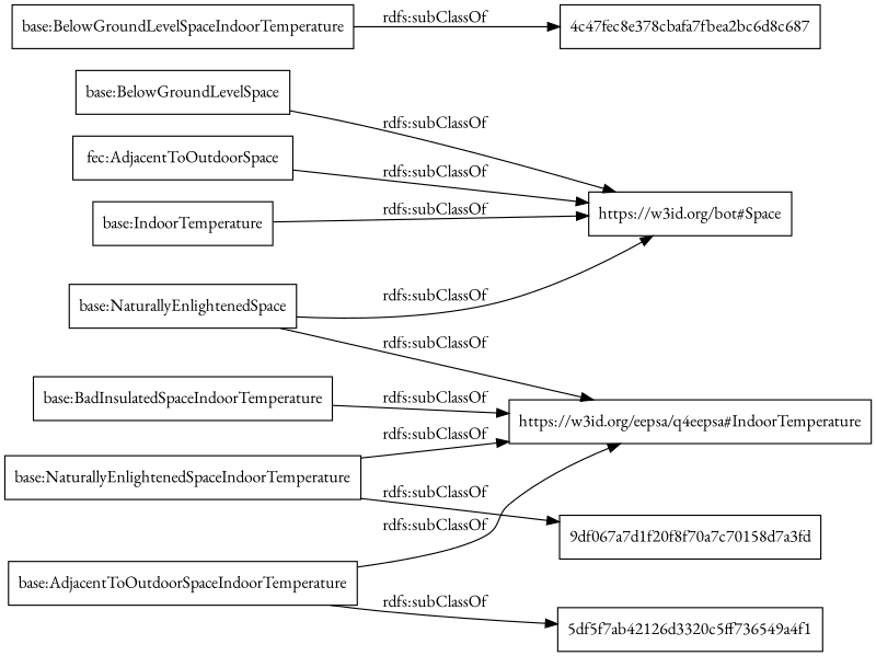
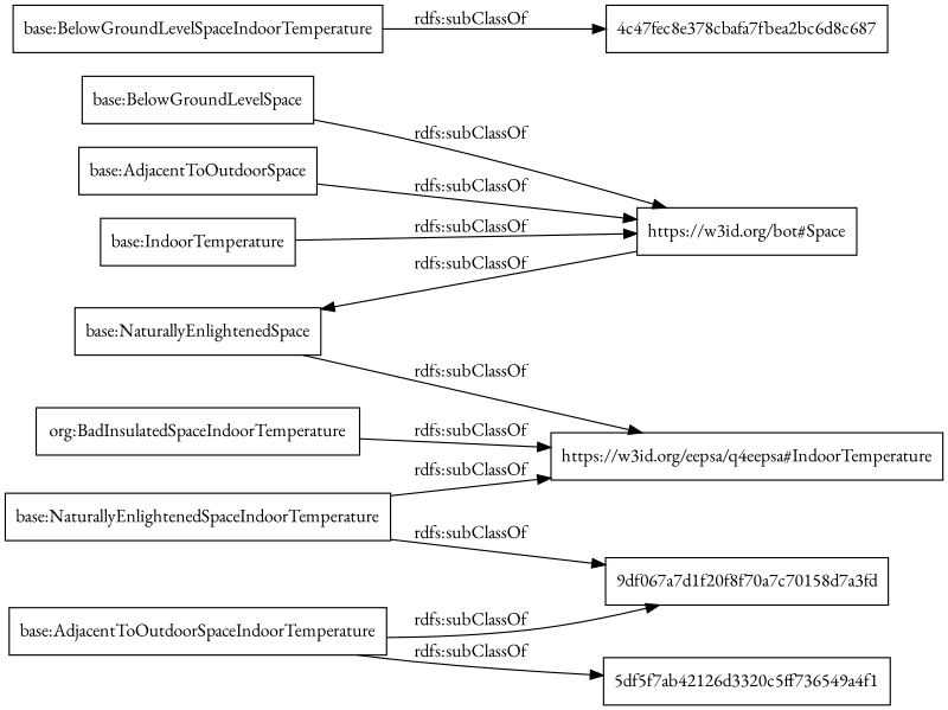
  digraph {
    fontname="EB Garamond"
    rankdir=LR
    node [color=black fontname="EB Garamond" shape=rectangle]
    edge [fontname="EB Garamond"]
    "base:NaturallyEnlightenedSpace"
    "https://w3id.org/bot#Space"
    "https://w3id.org/eepsa/q4eepsa#IndoorTemperature"
    "base:BelowGroundLevelSpace"
-   "base:AdjacentToOutdoorSpace" [label="fec:AdjacentToOutdoorSpace"]
+   "base:AdjacentToOutdoorSpace"
    "base:BelowGroundLevelSpaceIndoorTemperature"
    "4c47fec8e378cbafa7fbea2bc6d8c687"
    "base:AdjacentToOutdoorSpaceIndoorTemperature"
    "5df5f7ab42126d3320c5ff736549a4f1"
    n10 [label="base:IndoorTemperature"]
    "base:NaturallyEnlightenedSpaceIndoorTemperature"
    n12 [label="9df067a7d1f20f8f70a7c70158d7a3fd"]
-   "base:BadInsulatedSpaceIndoorTemperature"
-   "base:NaturallyEnlightenedSpace" -> "https://w3id.org/bot#Space" [label="rdfs:subClassOf"]
+   "base:BadInsulatedSpaceIndoorTemperature" [label="org:BadInsulatedSpaceIndoorTemperature"]
+   "https://w3id.org/bot#Space" -> "base:NaturallyEnlightenedSpace" [label="rdfs:subClassOf"]
    "base:NaturallyEnlightenedSpace" -> "https://w3id.org/eepsa/q4eepsa#IndoorTemperature" [label="rdfs:subClassOf"]
    "base:BelowGroundLevelSpace" -> "https://w3id.org/bot#Space" [label="rdfs:subClassOf"]
    "base:AdjacentToOutdoorSpace" -> "https://w3id.org/bot#Space" [label="rdfs:subClassOf"]
    "base:BelowGroundLevelSpaceIndoorTemperature" -> "4c47fec8e378cbafa7fbea2bc6d8c687" [label="rdfs:subClassOf"]
-   "base:AdjacentToOutdoorSpaceIndoorTemperature" -> "https://w3id.org/eepsa/q4eepsa#IndoorTemperature" [label="rdfs:subClassOf"]
+   "base:AdjacentToOutdoorSpaceIndoorTemperature" -> n12 [label="rdfs:subClassOf"]
    "base:AdjacentToOutdoorSpaceIndoorTemperature" -> "5df5f7ab42126d3320c5ff736549a4f1" [label="rdfs:subClassOf"]
    n10 -> "https://w3id.org/bot#Space" [label="rdfs:subClassOf"]
    "base:NaturallyEnlightenedSpaceIndoorTemperature" -> "https://w3id.org/eepsa/q4eepsa#IndoorTemperature" [label="rdfs:subClassOf"]
    "base:NaturallyEnlightenedSpaceIndoorTemperature" -> n12 [label="rdfs:subClassOf"]
    "base:BadInsulatedSpaceIndoorTemperature" -> "https://w3id.org/eepsa/q4eepsa#IndoorTemperature" [label="rdfs:subClassOf"]
  }
